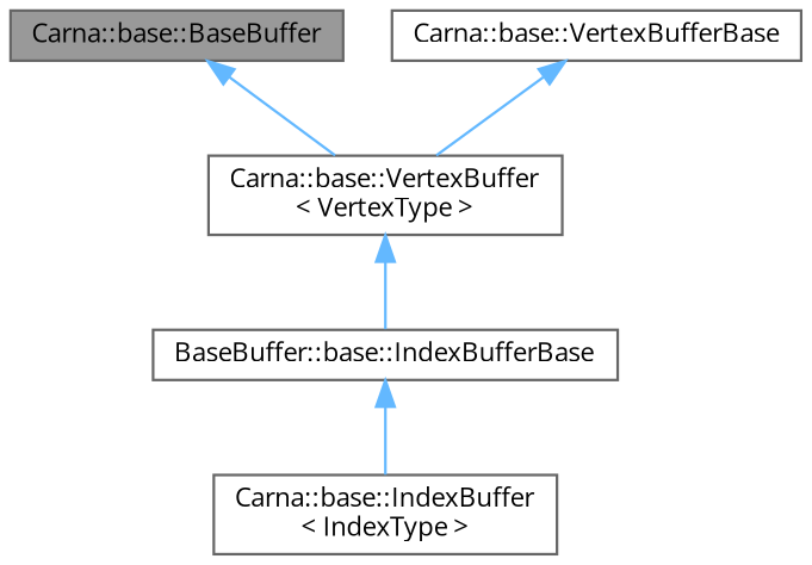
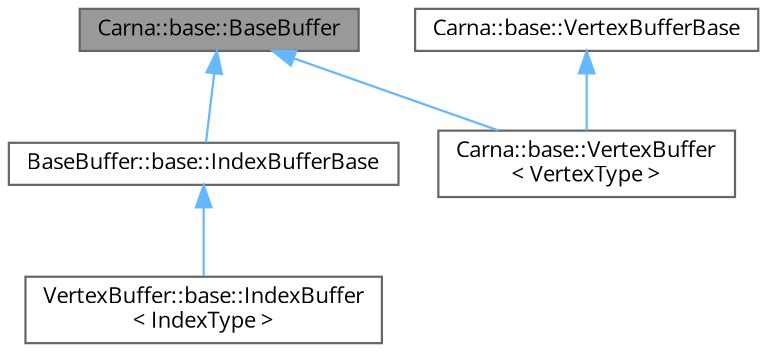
  digraph {
    fontname="Open Sans"
    node [color=gray40 fillcolor=white fontname="Open Sans" fontsize=10 shape=box style=filled]
    edge [color=steelblue1 dir=back fontname="Open Sans" fontsize=10 labelfontname=Helvetica labelfontsize=10 style=solid]
    n1 [fillcolor=grey60 fontcolor=black height=0.2 label="Carna::base::BaseBuffer" width=0.4]
    n2 [height=0.2 label="BaseBuffer::base::IndexBufferBase" width=0.4]
    n3 [height=0.2 label="Carna::base::VertexBuffer\l\< VertexType \>" width=0.4]
-   n4 [height=0.2 label="Carna::base::IndexBuffer\l\< IndexType \>" width=0.4]
+   n4 [height=0.2 label="VertexBuffer::base::IndexBuffer\l\< IndexType \>" width=0.4]
    n5 [height=0.2 label="Carna::base::VertexBufferBase" width=0.4]
-   n3 -> n2
+   n1 -> n2
    n1 -> n3
    n2 -> n4
    n5 -> n3
  }
